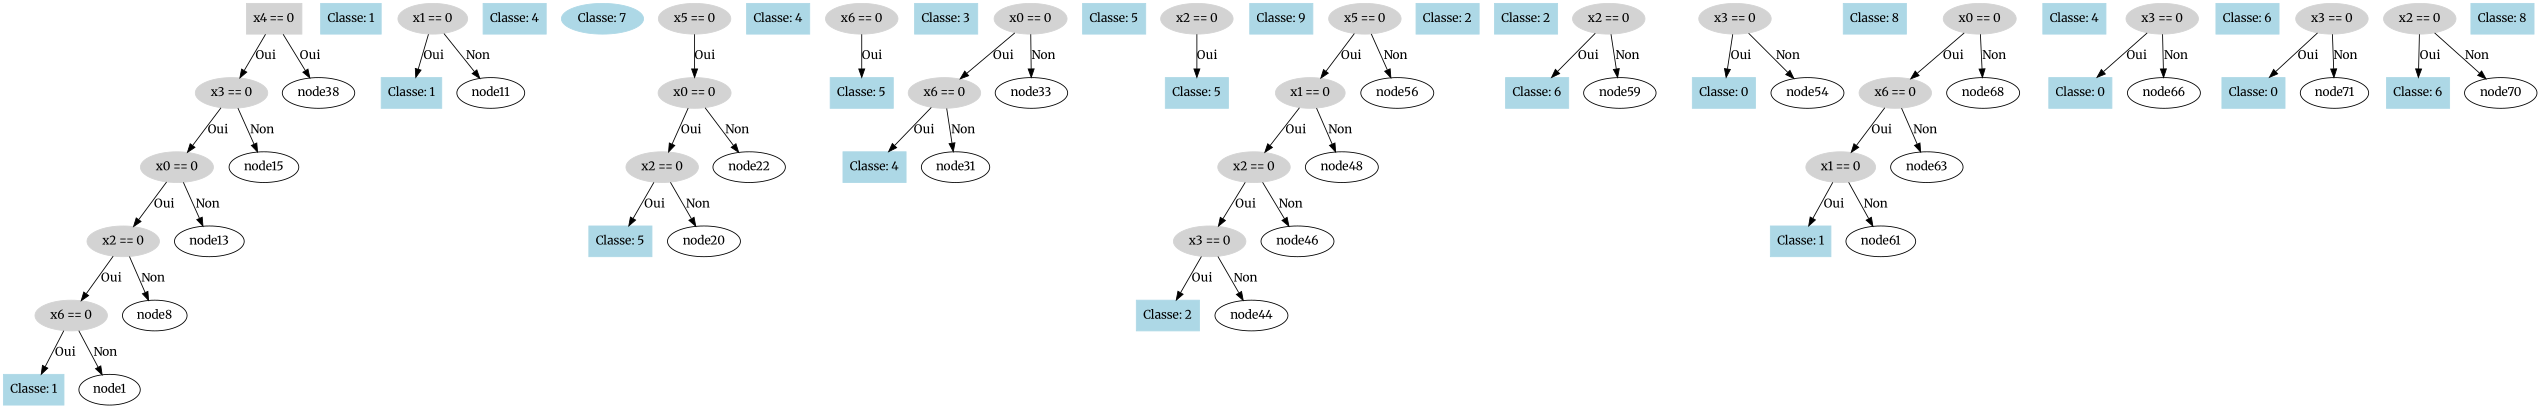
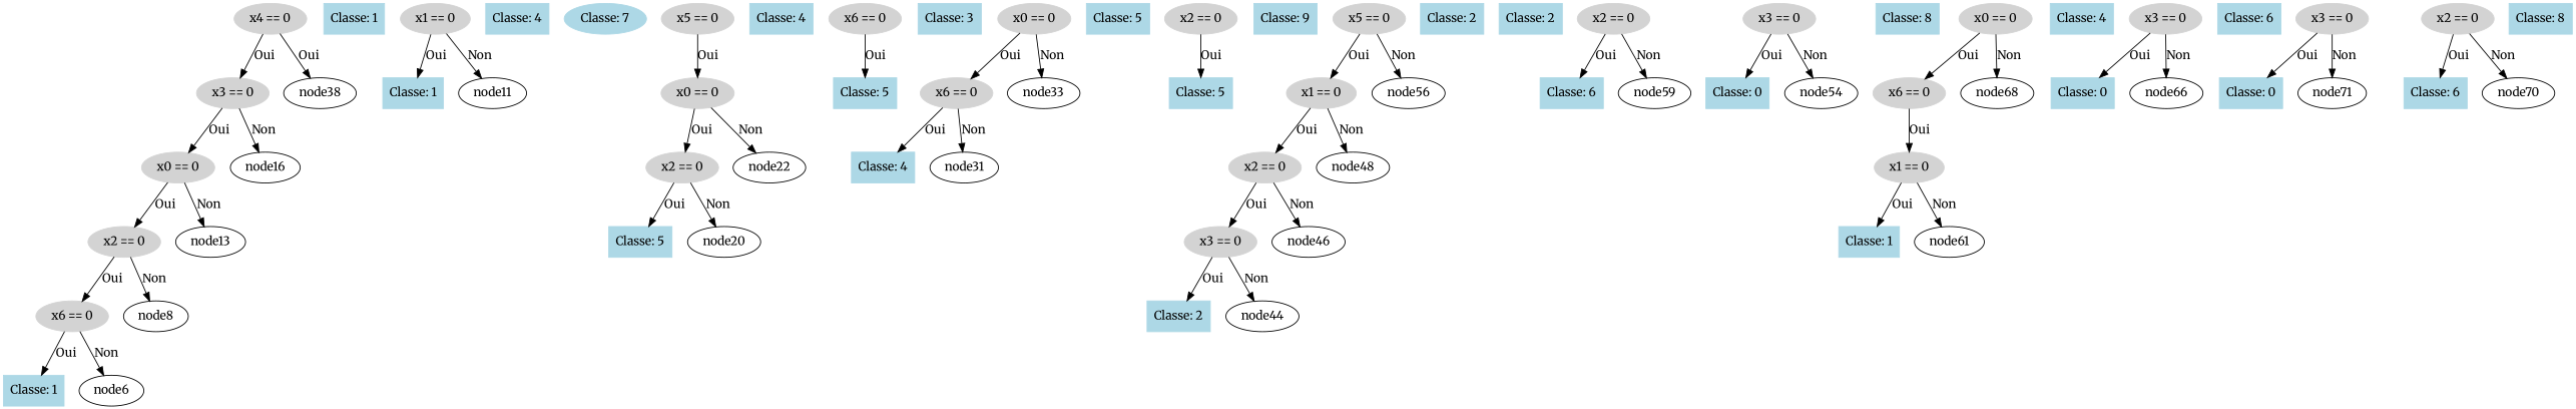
  digraph {
    fontname=Merriweather
    node [color=lightblue fontname=Merriweather shape=ellipse style=filled]
    edge [fontname=Merriweather]
-   n1 [color=lightgray label="x4 == 0" shape=box]
+   n1 [color=lightgray label="x4 == 0"]
    n2 [color=lightgray label="x3 == 0"]
    node38 [color="" shape="" style=""]
    n4 [color=lightgray label="x0 == 0"]
-   node15 [color="" shape="" style=""]
+   node15 [label=node16 color="" shape="" style=""]
    n6 [color=lightgray label="x2 == 0"]
    node13 [color="" shape="" style=""]
    n8 [color=lightgray label="x6 == 0"]
    node8 [color="" shape="" style=""]
    n10 [label="Classe: 1" shape=box]
-   node6 [label=node1 color="" shape="" style=""]
+   node6 [color="" shape="" style=""]
    n12 [label="Classe: 1" shape=box]
    n13 [color=lightgray label="x1 == 0"]
    n14 [label="Classe: 1" shape=box]
    node11 [color="" shape="" style=""]
    n16 [label="Classe: 4" shape=box]
    n17 [label="Classe: 7"]
    n18 [color=lightgray label="x5 == 0"]
    n19 [color=lightgray label="x0 == 0"]
    n20 [color=lightgray label="x2 == 0"]
    node22 [color="" shape="" style=""]
    n22 [label="Classe: 5" shape=box]
    node20 [color="" shape="" style=""]
    n24 [label="Classe: 4" shape=box]
    n25 [color=lightgray label="x6 == 0"]
    n26 [label="Classe: 5" shape=box]
    n27 [label="Classe: 3" shape=box]
    n28 [color=lightgray label="x0 == 0"]
    n29 [color=lightgray label="x6 == 0"]
    node33 [color="" shape="" style=""]
    n31 [label="Classe: 4" shape=box]
    node31 [color="" shape="" style=""]
    n33 [label="Classe: 5" shape=box]
    n34 [color=lightgray label="x2 == 0"]
    n35 [label="Classe: 5" shape=box]
    n36 [label="Classe: 9" shape=box]
    n37 [color=lightgray label="x5 == 0"]
    n38 [color=lightgray label="x1 == 0"]
    node56 [color="" shape="" style=""]
    n40 [color=lightgray label="x2 == 0"]
    node48 [color="" shape="" style=""]
    n42 [color=lightgray label="x3 == 0"]
    node46 [color="" shape="" style=""]
    n44 [label="Classe: 2" shape=box]
    node44 [color="" shape="" style=""]
    n46 [label="Classe: 2" shape=box]
    n47 [label="Classe: 2" shape=box]
    n48 [color=lightgray label="x2 == 0"]
    n49 [label="Classe: 6" shape=box]
    n50 [label=node59 color="" shape="" style=""]
    n51 [color=lightgray label="x3 == 0"]
    n52 [label="Classe: 0" shape=box]
    node54 [color="" shape="" style=""]
    n54 [label="Classe: 8" shape=box]
    n55 [color=lightgray label="x0 == 0"]
    n56 [color=lightgray label="x6 == 0"]
    node68 [color="" shape="" style=""]
    n58 [color=lightgray label="x1 == 0"]
-   node63 [color="" shape="" style=""]
    n60 [label="Classe: 1" shape=box]
    node61 [color="" shape="" style=""]
    n62 [label="Classe: 4" shape=box]
    n63 [color=lightgray label="x3 == 0"]
    n64 [label="Classe: 0" shape=box]
    node66 [color="" shape="" style=""]
    n66 [label="Classe: 6" shape=box]
    n67 [color=lightgray label="x3 == 0"]
    n68 [label="Classe: 0" shape=box]
    node71 [color="" shape="" style=""]
    n70 [color=lightgray label="x2 == 0"]
    n71 [label="Classe: 6" shape=box]
    n72 [label=node70 color="" shape="" style=""]
    n73 [label="Classe: 8" shape=box]
    n1 -> n2 [label=Oui]
    n1 -> node38 [label=Oui]
    n2 -> n4 [label=Oui]
    n2 -> node15 [label=Non]
    n4 -> n6 [label=Oui]
    n4 -> node13 [label=Non]
    n6 -> n8 [label=Oui]
    n6 -> node8 [label=Non]
    n8 -> n10 [label=Oui]
    n8 -> node6 [label=Non]
    n13 -> n14 [label=Oui]
    n13 -> node11 [label=Non]
    n18 -> n19 [label=Oui]
    n19 -> n20 [label=Oui]
    n19 -> node22 [label=Non]
    n20 -> n22 [label=Oui]
    n20 -> node20 [label=Non]
    n25 -> n26 [label=Oui]
    n28 -> n29 [label=Oui]
    n28 -> node33 [label=Non]
    n29 -> n31 [label=Oui]
    n29 -> node31 [label=Non]
    n34 -> n35 [label=Oui]
    n37 -> n38 [label=Oui]
    n37 -> node56 [label=Non]
    n38 -> n40 [label=Oui]
    n38 -> node48 [label=Non]
    n40 -> n42 [label=Oui]
    n40 -> node46 [label=Non]
    n42 -> n44 [label=Oui]
    n42 -> node44 [label=Non]
    n48 -> n49 [label=Oui]
    n48 -> n50 [label=Non]
    n51 -> n52 [label=Oui]
    n51 -> node54 [label=Non]
    n55 -> n56 [label=Oui]
    n55 -> node68 [label=Non]
    n56 -> n58 [label=Oui]
-   n56 -> node63 [label=Non]
    n58 -> n60 [label=Oui]
    n58 -> node61 [label=Non]
    n63 -> n64 [label=Oui]
    n63 -> node66 [label=Non]
    n67 -> n68 [label=Oui]
    n67 -> node71 [label=Non]
    n70 -> n71 [label=Oui]
    n70 -> n72 [label=Non]
  }
